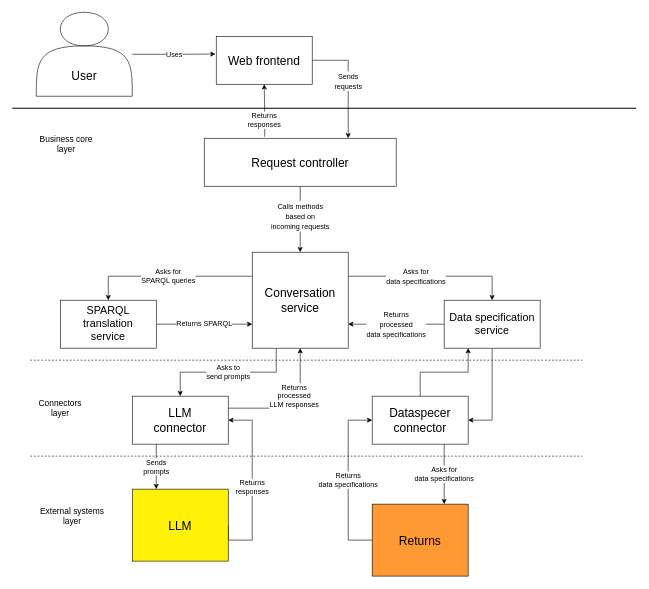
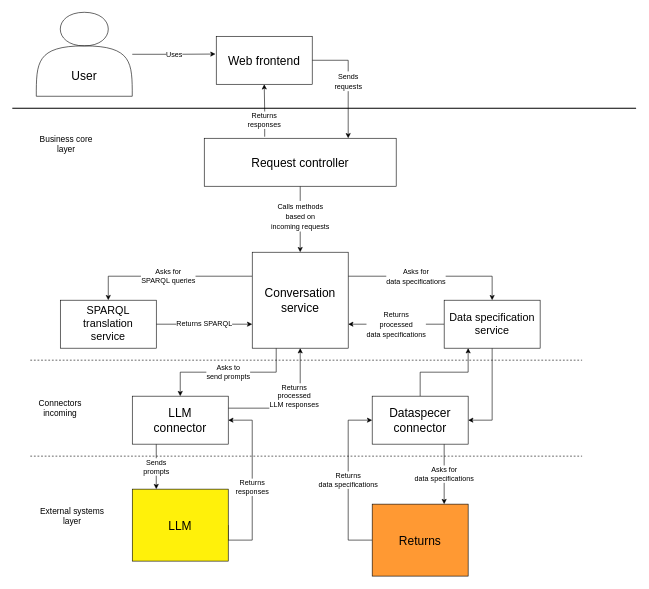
  <mxCell id="0" />
  <mxCell id="1" parent="0" />
  <mxCell id="2" value="&lt;div&gt;&lt;font style=&quot;font-size: 20px;&quot;&gt;&lt;br&gt;&lt;/font&gt;&lt;/div&gt;&lt;div&gt;&lt;font style=&quot;font-size: 20px;&quot;&gt;&lt;br&gt;&lt;/font&gt;&lt;/div&gt;&lt;div&gt;&lt;font style=&quot;font-size: 20px;&quot;&gt;&lt;br&gt;&lt;/font&gt;&lt;/div&gt;&lt;font style=&quot;font-size: 20px;&quot;&gt;User&lt;/font&gt;" style="shape=actor;whiteSpace=wrap;html=1;" vertex="1" parent="1"><mxGeometry x="60" y="20" width="160" height="140" as="geometry" /></mxCell>
  <mxCell id="3" value="&lt;font style=&quot;font-size: 12px;&quot;&gt;Sends&lt;/font&gt;&lt;div&gt;&lt;font style=&quot;font-size: 12px;&quot;&gt;requests&lt;/font&gt;&lt;/div&gt;" style="edgeStyle=orthogonalEdgeStyle;rounded=0;orthogonalLoop=1;jettySize=auto;html=1;entryX=0.75;entryY=0;entryDx=0;entryDy=0;exitX=1;exitY=0.5;exitDx=0;exitDy=0;fontSize=14;" edge="1" parent="1" source="4" target="16"><mxGeometry relative="1" as="geometry" /></mxCell>
  <mxCell id="4" value="&lt;font style=&quot;font-size: 20px;&quot;&gt;Web frontend&lt;/font&gt;" style="rounded=0;whiteSpace=wrap;html=1;" vertex="1" parent="1"><mxGeometry x="360" y="60" width="160" height="80" as="geometry" /></mxCell>
  <mxCell id="5" value="Returns SPARQL" style="edgeStyle=orthogonalEdgeStyle;rounded=0;orthogonalLoop=1;jettySize=auto;html=1;entryX=0;entryY=0.75;entryDx=0;entryDy=0;fontSize=12;" edge="1" parent="1" source="6" target="10"><mxGeometry relative="1" as="geometry"><mxPoint x="410" y="540" as="targetPoint" /></mxGeometry></mxCell>
  <mxCell id="6" value="&lt;font style=&quot;font-size: 18px;&quot;&gt;SPARQL&lt;/font&gt;&lt;div&gt;&lt;font style=&quot;font-size: 18px;&quot;&gt;translation&lt;/font&gt;&lt;/div&gt;&lt;div&gt;&lt;span style=&quot;font-size: 18px; background-color: transparent; color: light-dark(rgb(0, 0, 0), rgb(255, 255, 255));&quot;&gt;service&lt;/span&gt;&lt;/div&gt;" style="rounded=0;whiteSpace=wrap;html=1;" vertex="1" parent="1"><mxGeometry x="100" y="500" width="160" height="80" as="geometry" /></mxCell>
  <mxCell id="7" value="&lt;font style=&quot;font-size: 12px;&quot;&gt;Asks for&lt;/font&gt;&lt;div&gt;&lt;font style=&quot;font-size: 12px;&quot;&gt;data specifications&lt;/font&gt;&lt;/div&gt;" style="edgeStyle=orthogonalEdgeStyle;rounded=0;orthogonalLoop=1;jettySize=auto;html=1;entryX=0.5;entryY=0;entryDx=0;entryDy=0;fontSize=14;exitX=1;exitY=0.25;exitDx=0;exitDy=0;" edge="1" parent="1" source="10" target="19"><mxGeometry x="-0.195" relative="1" as="geometry"><mxPoint x="580" y="431" as="sourcePoint" /><mxPoint x="730" y="460" as="targetPoint" /><mxPoint as="offset" /></mxGeometry></mxCell>
  <mxCell id="8" value="&lt;font style=&quot;font-size: 12px;&quot;&gt;Asks for&lt;/font&gt;&lt;div&gt;&lt;font style=&quot;font-size: 12px;&quot;&gt;SPARQL queries&lt;/font&gt;&lt;/div&gt;" style="edgeStyle=orthogonalEdgeStyle;rounded=0;orthogonalLoop=1;jettySize=auto;html=1;entryX=0.5;entryY=0;entryDx=0;entryDy=0;exitX=0;exitY=0.25;exitDx=0;exitDy=0;" edge="1" parent="1" source="10" target="6"><mxGeometry relative="1" as="geometry" /></mxCell>
  <mxCell id="9" value="&lt;font style=&quot;font-size: 12px;&quot;&gt;Asks to&lt;/font&gt;&lt;div&gt;&lt;font style=&quot;font-size: 12px;&quot;&gt;send prompts&lt;/font&gt;&lt;/div&gt;" style="edgeStyle=orthogonalEdgeStyle;rounded=0;orthogonalLoop=1;jettySize=auto;html=1;entryX=0.5;entryY=0;entryDx=0;entryDy=0;exitX=0.25;exitY=1;exitDx=0;exitDy=0;" edge="1" parent="1" source="10" target="13"><mxGeometry relative="1" as="geometry" /></mxCell>
  <mxCell id="10" value="Conversation&lt;div&gt;service&lt;/div&gt;" style="rounded=0;whiteSpace=wrap;html=1;fontSize=20;" vertex="1" parent="1"><mxGeometry x="420" y="420" width="160" height="160" as="geometry" /></mxCell>
  <mxCell id="11" value="Sends&lt;div&gt;prompts&lt;/div&gt;" style="edgeStyle=orthogonalEdgeStyle;rounded=0;orthogonalLoop=1;jettySize=auto;html=1;entryX=0.25;entryY=0;entryDx=0;entryDy=0;exitX=0.25;exitY=1;exitDx=0;exitDy=0;fontSize=12;" edge="1" parent="1" source="13" target="26"><mxGeometry relative="1" as="geometry" /></mxCell>
  <mxCell id="12" value="Returns&lt;div&gt;processed&lt;/div&gt;&lt;div&gt;LLM responses&lt;/div&gt;" style="edgeStyle=orthogonalEdgeStyle;rounded=0;orthogonalLoop=1;jettySize=auto;html=1;entryX=0.5;entryY=1;entryDx=0;entryDy=0;exitX=1;exitY=0.25;exitDx=0;exitDy=0;fontSize=12;" edge="1" parent="1" source="13" target="10"><mxGeometry x="0.273" y="10" relative="1" as="geometry"><mxPoint as="offset" /></mxGeometry></mxCell>
  <mxCell id="13" value="LLM&lt;div&gt;connector&lt;/div&gt;" style="rounded=0;whiteSpace=wrap;html=1;fontSize=20;" vertex="1" parent="1"><mxGeometry x="220" y="660" width="160" height="80" as="geometry" /></mxCell>
  <mxCell id="14" value="&lt;font style=&quot;font-size: 12px;&quot;&gt;Returns&lt;/font&gt;&lt;div&gt;&lt;font style=&quot;font-size: 12px;&quot;&gt;responses&lt;/font&gt;&lt;/div&gt;" style="edgeStyle=orthogonalEdgeStyle;rounded=0;orthogonalLoop=1;jettySize=auto;html=1;entryX=0.5;entryY=1;entryDx=0;entryDy=0;exitX=0.315;exitY=-0.032;exitDx=0;exitDy=0;exitPerimeter=0;" edge="1" parent="1" source="16" target="4"><mxGeometry x="-0.378" y="1" relative="1" as="geometry"><mxPoint as="offset" /></mxGeometry></mxCell>
  <mxCell id="15" value="&lt;font style=&quot;font-size: 12px;&quot;&gt;Calls methods&lt;/font&gt;&lt;div&gt;&lt;font style=&quot;font-size: 12px;&quot;&gt;based on&lt;/font&gt;&lt;/div&gt;&lt;div&gt;&lt;font style=&quot;font-size: 12px;&quot;&gt;incoming requests&lt;/font&gt;&lt;/div&gt;" style="edgeStyle=orthogonalEdgeStyle;rounded=0;orthogonalLoop=1;jettySize=auto;html=1;entryX=0.5;entryY=0;entryDx=0;entryDy=0;fontSize=14;" edge="1" parent="1" source="16" target="10"><mxGeometry x="-0.091" relative="1" as="geometry"><Array as="points"><mxPoint x="500" y="370" /><mxPoint x="500" y="370" /></Array><mxPoint as="offset" /></mxGeometry></mxCell>
  <mxCell id="16" value="Request controller" style="rounded=0;whiteSpace=wrap;html=1;fontSize=20;" vertex="1" parent="1"><mxGeometry x="340" y="230" width="320" height="80" as="geometry" /></mxCell>
  <mxCell id="17" value="&lt;font style=&quot;font-size: 12px;&quot;&gt;Returns&lt;/font&gt;&lt;div&gt;&lt;font style=&quot;font-size: 12px;&quot;&gt;processed&lt;/font&gt;&lt;/div&gt;&lt;div&gt;&lt;font style=&quot;font-size: 12px;&quot;&gt;data specifications&lt;/font&gt;&lt;/div&gt;" style="edgeStyle=orthogonalEdgeStyle;rounded=0;orthogonalLoop=1;jettySize=auto;html=1;exitX=0;exitY=0.5;exitDx=0;exitDy=0;fontSize=14;entryX=1;entryY=0.75;entryDx=0;entryDy=0;" edge="1" parent="1" source="19" target="10"><mxGeometry relative="1" as="geometry"><mxPoint x="580" y="519.5" as="targetPoint" /><mxPoint x="690" y="519.5" as="sourcePoint" /></mxGeometry></mxCell>
  <mxCell id="18" style="edgeStyle=orthogonalEdgeStyle;rounded=0;orthogonalLoop=1;jettySize=auto;html=1;entryX=1;entryY=0.5;entryDx=0;entryDy=0;" edge="1" parent="1" source="19" target="22"><mxGeometry relative="1" as="geometry" /></mxCell>
  <mxCell id="19" value="Data specification service" style="rounded=0;whiteSpace=wrap;html=1;fontSize=18;" vertex="1" parent="1"><mxGeometry x="740" y="500" width="160" height="80" as="geometry" /></mxCell>
  <mxCell id="20" value="Asks for&lt;div&gt;data specifications&lt;/div&gt;" style="edgeStyle=orthogonalEdgeStyle;rounded=0;orthogonalLoop=1;jettySize=auto;html=1;entryX=0.75;entryY=0;entryDx=0;entryDy=0;exitX=0.75;exitY=1;exitDx=0;exitDy=0;fontSize=12;" edge="1" parent="1" source="22" target="24"><mxGeometry relative="1" as="geometry"><mxPoint x="740" y="750" as="sourcePoint" /></mxGeometry></mxCell>
  <mxCell id="21" style="edgeStyle=orthogonalEdgeStyle;rounded=0;orthogonalLoop=1;jettySize=auto;html=1;entryX=0.25;entryY=1;entryDx=0;entryDy=0;" edge="1" parent="1" source="22" target="19"><mxGeometry relative="1" as="geometry"><mxPoint x="740" y="610" as="targetPoint" /></mxGeometry></mxCell>
  <mxCell id="22" value="Dataspecer&lt;div&gt;connector&lt;/div&gt;" style="rounded=0;whiteSpace=wrap;html=1;fontSize=20;" vertex="1" parent="1"><mxGeometry x="620" y="660" width="160" height="80" as="geometry" /></mxCell>
  <mxCell id="23" value="&lt;font style=&quot;font-size: 12px;&quot;&gt;Returns&lt;/font&gt;&lt;div&gt;&lt;font style=&quot;font-size: 12px;&quot;&gt;data specifications&lt;/font&gt;&lt;/div&gt;" style="edgeStyle=orthogonalEdgeStyle;rounded=0;orthogonalLoop=1;jettySize=auto;html=1;entryX=0;entryY=0.5;entryDx=0;entryDy=0;exitX=0;exitY=0.5;exitDx=0;exitDy=0;" edge="1" parent="1" source="24" target="22"><mxGeometry relative="1" as="geometry"><Array as="points"><mxPoint x="580" y="900" /><mxPoint x="580" y="700" /></Array></mxGeometry></mxCell>
  <mxCell id="24" value="&lt;font style=&quot;font-size: 20px;&quot;&gt;Returns&lt;/font&gt;" style="rounded=0;whiteSpace=wrap;html=1;fillColor=#FF9933;" vertex="1" parent="1"><mxGeometry x="620" y="840" width="160" height="120" as="geometry" /></mxCell>
  <mxCell id="25" value="Returns&lt;div&gt;responses&lt;/div&gt;" style="edgeStyle=orthogonalEdgeStyle;rounded=0;orthogonalLoop=1;jettySize=auto;html=1;entryX=1;entryY=0.5;entryDx=0;entryDy=0;exitX=1;exitY=0.5;exitDx=0;exitDy=0;fontSize=12;" edge="1" parent="1" source="26" target="13"><mxGeometry relative="1" as="geometry"><Array as="points"><mxPoint x="420" y="900" /><mxPoint x="420" y="700" /></Array></mxGeometry></mxCell>
  <mxCell id="26" value="&lt;font style=&quot;font-size: 20px;&quot;&gt;LLM&lt;/font&gt;" style="rounded=0;whiteSpace=wrap;html=1;fillColor=#FFF10A;" vertex="1" parent="1"><mxGeometry x="220" y="815" width="160" height="120" as="geometry" /></mxCell>
  <mxCell id="27" value="&lt;font style=&quot;font-size: 12px;&quot;&gt;Uses&lt;/font&gt;" style="edgeStyle=orthogonalEdgeStyle;rounded=0;orthogonalLoop=1;jettySize=auto;html=1;entryX=-0.008;entryY=0.37;entryDx=0;entryDy=0;entryPerimeter=0;fontSize=14;" edge="1" parent="1" source="2" target="4"><mxGeometry relative="1" as="geometry" /></mxCell>
  <mxCell id="28" value="" style="endArrow=none;html=1;rounded=0;strokeWidth=2;" edge="1" parent="1"><mxGeometry width="50" height="50" relative="1" as="geometry"><mxPoint x="20" y="180" as="sourcePoint" /><mxPoint x="1060" y="180" as="targetPoint" /></mxGeometry></mxCell>
  <mxCell id="29" value="" style="endArrow=none;html=1;rounded=0;dashed=1;strokeWidth=1;" edge="1" parent="1"><mxGeometry width="50" height="50" relative="1" as="geometry"><mxPoint x="50" y="600" as="sourcePoint" /><mxPoint x="970" y="600" as="targetPoint" /></mxGeometry></mxCell>
  <mxCell id="30" value="" style="endArrow=none;html=1;rounded=0;dashed=1;strokeWidth=1;" edge="1" parent="1"><mxGeometry width="50" height="50" relative="1" as="geometry"><mxPoint x="50" y="760" as="sourcePoint" /><mxPoint x="970" y="760" as="targetPoint" /></mxGeometry></mxCell>
- <mxCell id="31" value="Connectors&lt;div&gt;layer&lt;/div&gt;" style="text;strokeColor=none;align=center;fillColor=none;html=1;verticalAlign=middle;whiteSpace=wrap;rounded=0;fontSize=14;" vertex="1" parent="1"><mxGeometry x="40" y="640" width="120" height="80" as="geometry" /></mxCell>
+ <mxCell id="31" value="Connectors&lt;div&gt;incoming&lt;/div&gt;" style="text;strokeColor=none;align=center;fillColor=none;html=1;verticalAlign=middle;whiteSpace=wrap;rounded=0;fontSize=14;" vertex="1" parent="1"><mxGeometry x="40" y="640" width="120" height="80" as="geometry" /></mxCell>
  <mxCell id="32" value="Business&amp;nbsp;&lt;span style=&quot;background-color: transparent; color: light-dark(rgb(0, 0, 0), rgb(255, 255, 255));&quot;&gt;core&lt;/span&gt;&lt;div&gt;layer&lt;/div&gt;" style="text;strokeColor=none;align=center;fillColor=none;html=1;verticalAlign=middle;whiteSpace=wrap;rounded=0;fontSize=14;" vertex="1" parent="1"><mxGeometry x="50" y="200" width="120" height="80" as="geometry" /></mxCell>
  <mxCell id="33" value="External systems&lt;div&gt;layer&lt;/div&gt;" style="text;strokeColor=none;align=center;fillColor=none;html=1;verticalAlign=middle;whiteSpace=wrap;rounded=0;fontSize=14;" vertex="1" parent="1"><mxGeometry x="60" y="820" width="120" height="80" as="geometry" /></mxCell>
